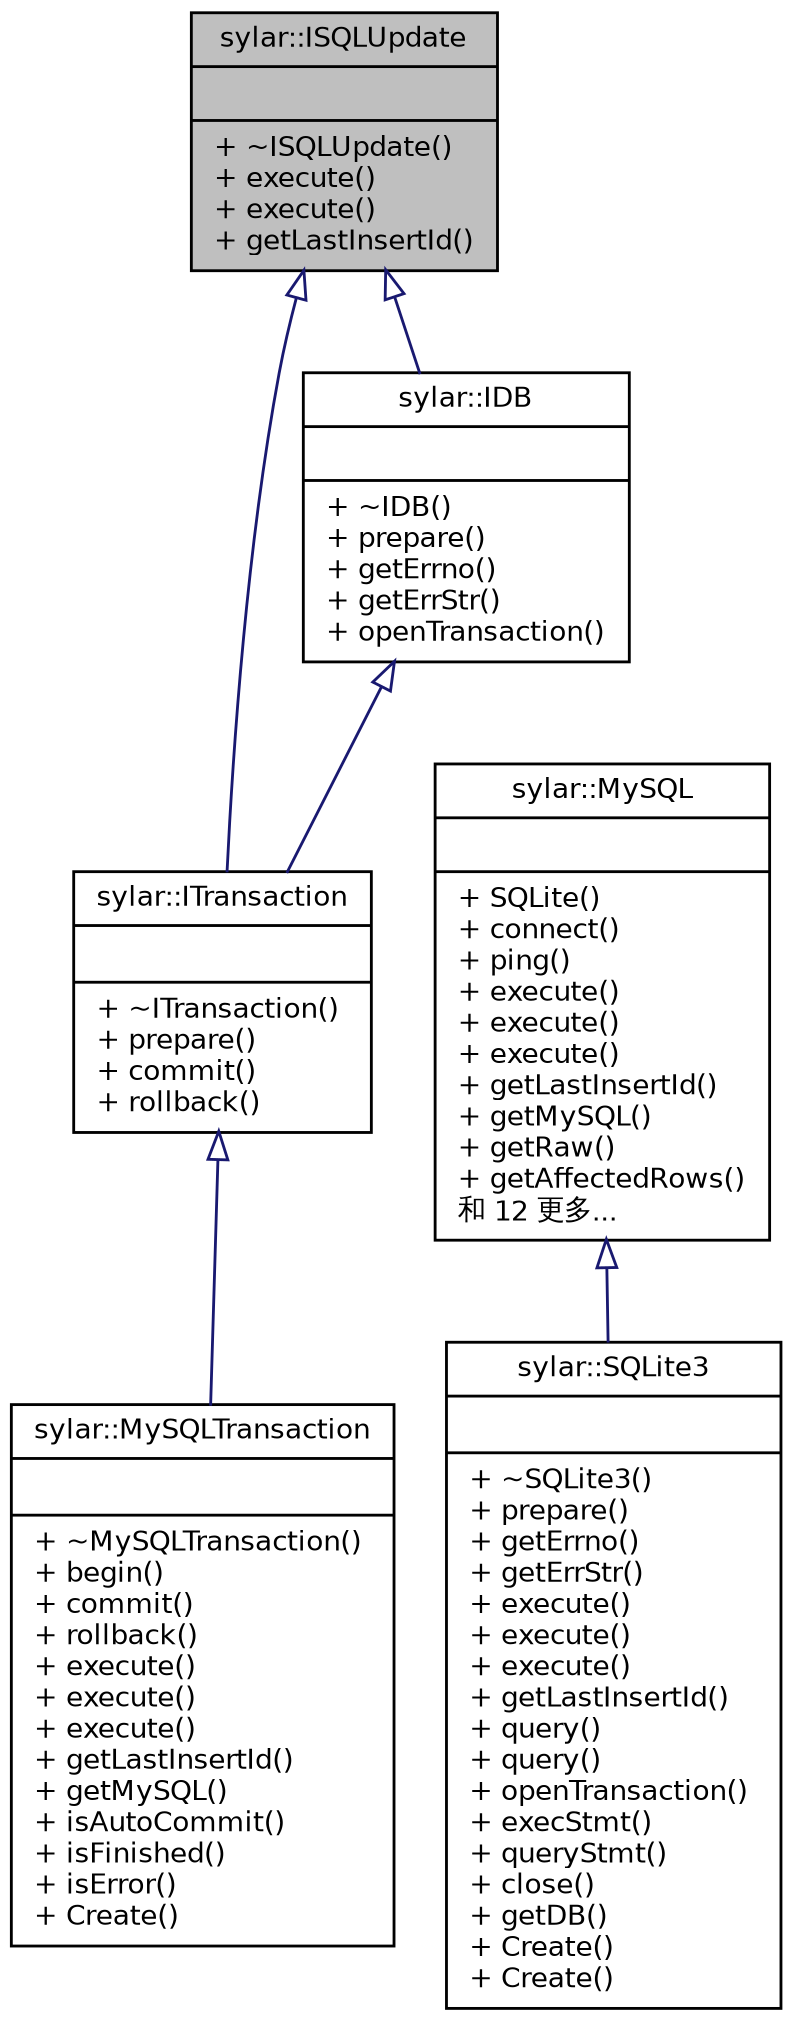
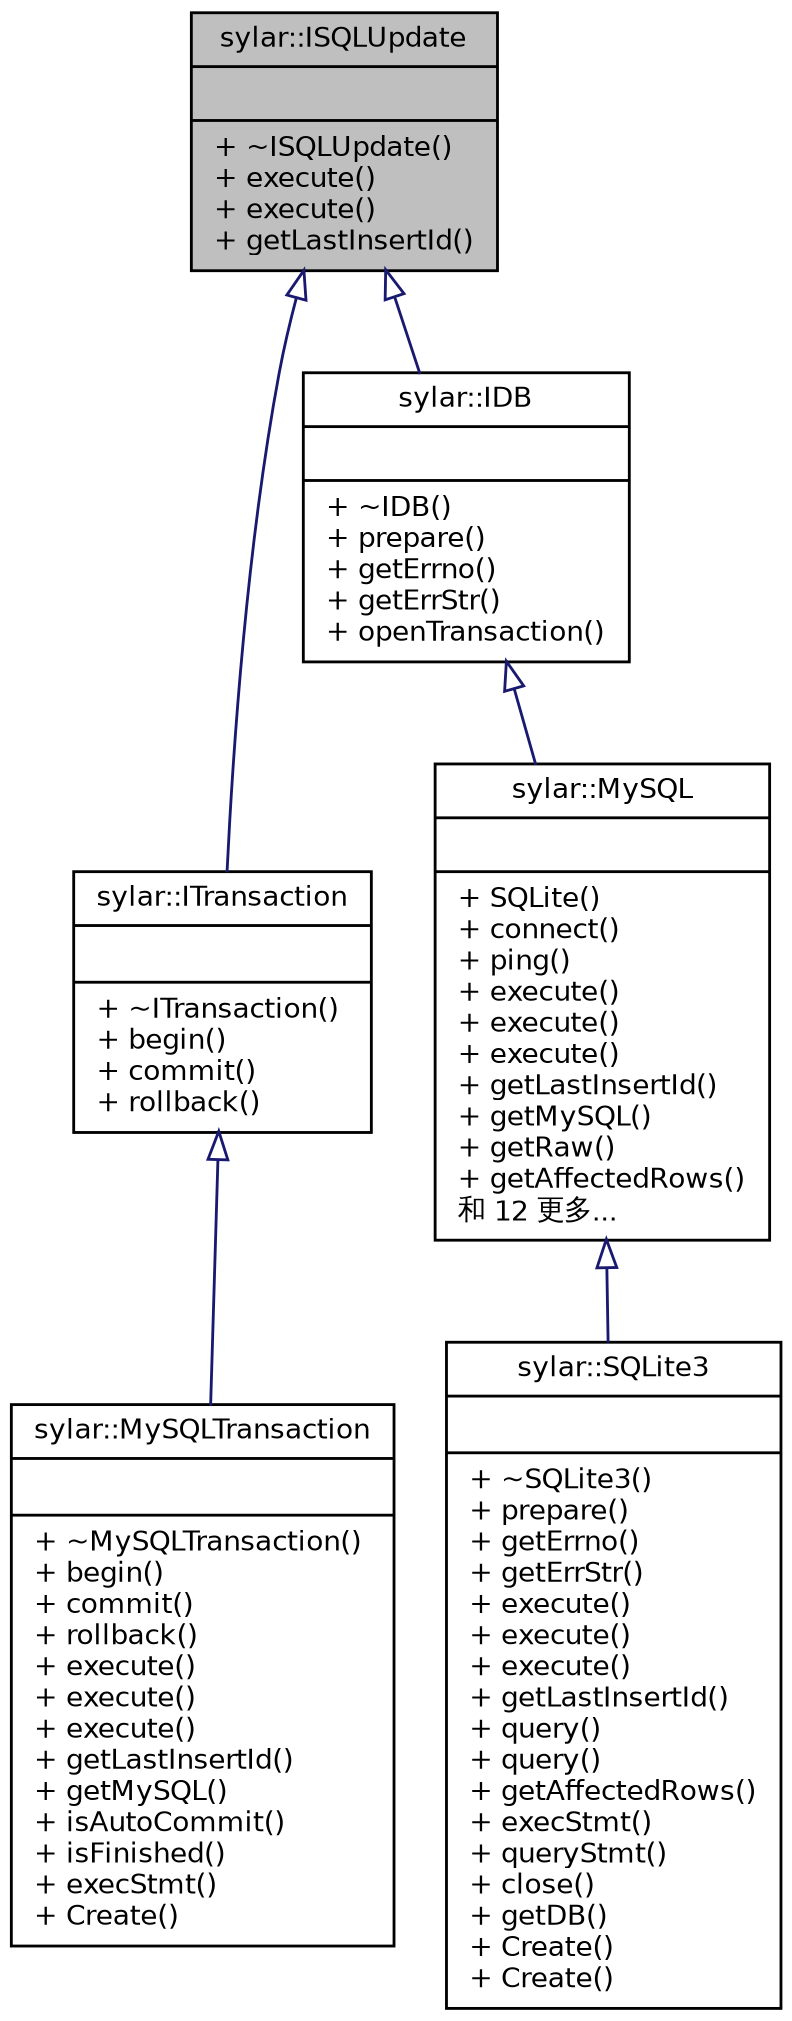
  digraph {
    node [color=black fillcolor=white fontname=Helvetica fontsize=10 shape=record style=filled]
    edge [arrowtail=onormal color=midnightblue dir=back fontname=Helvetica fontsize=10 labelfontname=Helvetica labelfontsize=10 style=solid]
    n1 [fillcolor=grey75 fontcolor=black height=0.2 label="{sylar::ISQLUpdate\n||+ ~ISQLUpdate()\l+ execute()\l+ execute()\l+ getLastInsertId()\l}" width=0.4]
    n2 [height=0.2 label="{sylar::IDB\n||+ ~IDB()\l+ prepare()\l+ getErrno()\l+ getErrStr()\l+ openTransaction()\l}" width=0.4]
-   n3 [height=0.2 label="{sylar::ITransaction\n||+ ~ITransaction()\l+ prepare()\l+ commit()\l+ rollback()\l}" width=0.4]
+   n3 [height=0.2 label="{sylar::ITransaction\n||+ ~ITransaction()\l+ begin()\l+ commit()\l+ rollback()\l}" width=0.4]
    n4 [height=0.2 label="{sylar::MySQL\n||+ SQLite()\l+ connect()\l+ ping()\l+ execute()\l+ execute()\l+ execute()\l+ getLastInsertId()\l+ getMySQL()\l+ getRaw()\l+ getAffectedRows()\l和 12 更多...\l}" width=0.4]
-   n5 [height=0.2 label="{sylar::MySQLTransaction\n||+ ~MySQLTransaction()\l+ begin()\l+ commit()\l+ rollback()\l+ execute()\l+ execute()\l+ execute()\l+ getLastInsertId()\l+ getMySQL()\l+ isAutoCommit()\l+ isFinished()\l+ isError()\l+ Create()\l}" width=0.4]
-   n6 [height=0.2 label="{sylar::SQLite3\n||+ ~SQLite3()\l+ prepare()\l+ getErrno()\l+ getErrStr()\l+ execute()\l+ execute()\l+ execute()\l+ getLastInsertId()\l+ query()\l+ query()\l+ openTransaction()\l+ execStmt()\l+ queryStmt()\l+ close()\l+ getDB()\l+ Create()\l+ Create()\l}" width=0.4]
+   n5 [height=0.2 label="{sylar::MySQLTransaction\n||+ ~MySQLTransaction()\l+ begin()\l+ commit()\l+ rollback()\l+ execute()\l+ execute()\l+ execute()\l+ getLastInsertId()\l+ getMySQL()\l+ isAutoCommit()\l+ isFinished()\l+ execStmt()\l+ Create()\l}" width=0.4]
+   n6 [height=0.2 label="{sylar::SQLite3\n||+ ~SQLite3()\l+ prepare()\l+ getErrno()\l+ getErrStr()\l+ execute()\l+ execute()\l+ execute()\l+ getLastInsertId()\l+ query()\l+ query()\l+ getAffectedRows()\l+ execStmt()\l+ queryStmt()\l+ close()\l+ getDB()\l+ Create()\l+ Create()\l}" width=0.4]
    n1 -> n2
    n1 -> n3
-   n2 -> n3
+   n2 -> n4
    n3 -> n5
    n4 -> n6
  }
